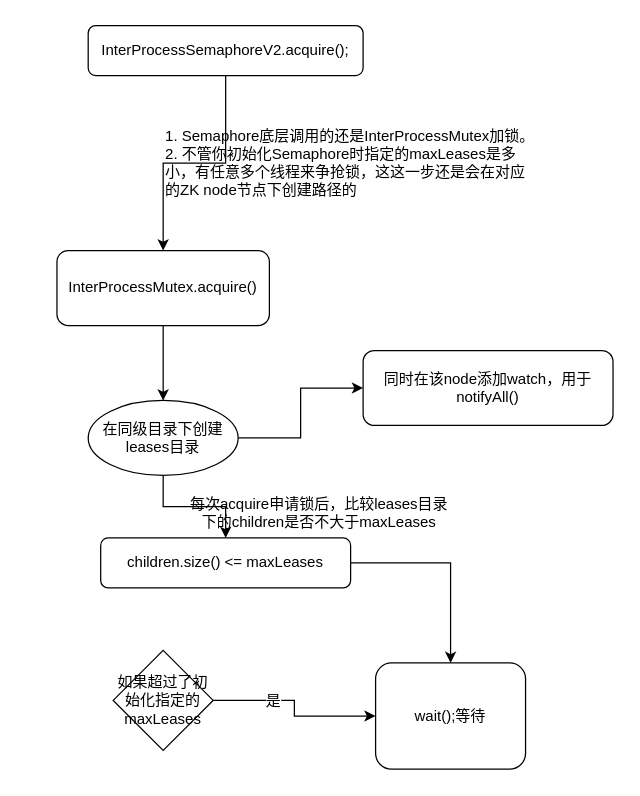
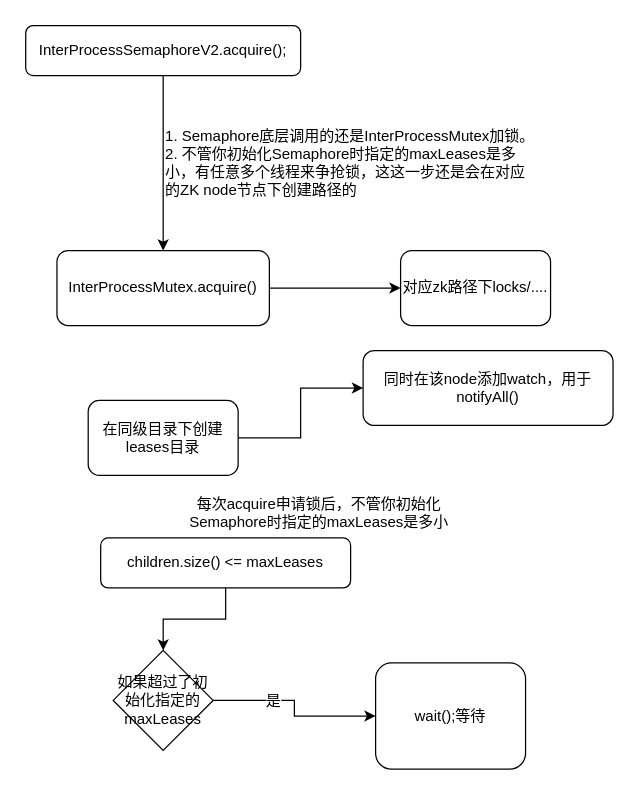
  <mxCell id="0" />
  <mxCell id="1" parent="0" />
  <mxCell id="2" style="edgeStyle=orthogonalEdgeStyle;rounded=0;orthogonalLoop=1;jettySize=auto;html=1;entryX=0.5;entryY=0;entryDx=0;entryDy=0;" edge="1" parent="1" source="3" target="6"><mxGeometry relative="1" as="geometry" /></mxCell>
- <mxCell id="3" value="InterProcessSemaphoreV2&lt;span&gt;.acquire();&lt;/span&gt;" style="rounded=1;whiteSpace=wrap;html=1;align=center;" vertex="1" parent="1"><mxGeometry x="70" y="20" width="220" height="40" as="geometry" /></mxCell>
- <mxCell id="5" style="edgeStyle=orthogonalEdgeStyle;rounded=0;orthogonalLoop=1;jettySize=auto;html=1;entryX=0.5;entryY=0;entryDx=0;entryDy=0;" edge="1" parent="1" source="6" target="11"><mxGeometry relative="1" as="geometry" /></mxCell>
+ <mxCell id="3" value="InterProcessSemaphoreV2&lt;span&gt;.acquire();&lt;/span&gt;" style="rounded=1;whiteSpace=wrap;html=1;align=center;" vertex="1" parent="1"><mxGeometry x="20" y="20" width="220" height="40" as="geometry" /></mxCell>
+ <mxCell id="4" style="edgeStyle=orthogonalEdgeStyle;rounded=0;orthogonalLoop=1;jettySize=auto;html=1;entryX=0;entryY=0.5;entryDx=0;entryDy=0;" edge="1" parent="1" source="6" target="8"><mxGeometry relative="1" as="geometry" /></mxCell>
  <mxCell id="6" value="InterProcessMutex.acquire()" style="rounded=1;whiteSpace=wrap;html=1;align=center;" vertex="1" parent="1"><mxGeometry x="45" y="200" width="170" height="60" as="geometry" /></mxCell>
  <mxCell id="7" value="1. Semaphore底层调用的还是InterProcessMutex加锁。&lt;br&gt;2. 不管你初始化Semaphore时指定的maxLeases是多小，有任意多个线程来争抢锁，这这一步还是会在对应的ZK node节点下创建路径的" style="text;html=1;strokeColor=none;fillColor=none;align=left;verticalAlign=middle;whiteSpace=wrap;rounded=0;" vertex="1" parent="1"><mxGeometry x="130" y="90" width="300" height="80" as="geometry" /></mxCell>
- <mxCell id="9" style="edgeStyle=orthogonalEdgeStyle;rounded=0;orthogonalLoop=1;jettySize=auto;html=1;entryX=0.5;entryY=0;entryDx=0;entryDy=0;" edge="1" parent="1" source="11" target="13"><mxGeometry relative="1" as="geometry" /></mxCell>
+ <mxCell id="8" value="对应zk路径下locks/...." style="rounded=1;whiteSpace=wrap;html=1;align=center;" vertex="1" parent="1"><mxGeometry x="320" y="200" width="120" height="60" as="geometry" /></mxCell>
  <mxCell id="10" style="edgeStyle=orthogonalEdgeStyle;rounded=0;orthogonalLoop=1;jettySize=auto;html=1;" edge="1" parent="1" source="11" target="19"><mxGeometry relative="1" as="geometry" /></mxCell>
- <mxCell id="11" value="在同级目录下创建leases目录" style="ellipse;whiteSpace=wrap;html=1;align=center;" vertex="1" parent="1"><mxGeometry x="70" y="320" width="120" height="60" as="geometry" /></mxCell>
- <mxCell id="12" style="edgeStyle=orthogonalEdgeStyle;rounded=0;orthogonalLoop=1;jettySize=auto;html=1;" edge="1" parent="1" source="13" target="18"><mxGeometry relative="1" as="geometry" /></mxCell>
+ <mxCell id="11" value="在同级目录下创建leases目录" style="rounded=1;whiteSpace=wrap;html=1;align=center;" vertex="1" parent="1"><mxGeometry x="70" y="320" width="120" height="60" as="geometry" /></mxCell>
+ <mxCell id="12" style="edgeStyle=orthogonalEdgeStyle;rounded=0;orthogonalLoop=1;jettySize=auto;html=1;entryX=0.5;entryY=0;entryDx=0;entryDy=0;" edge="1" parent="1" source="13" target="17"><mxGeometry relative="1" as="geometry" /></mxCell>
  <mxCell id="13" value="children.size() &amp;lt;= maxLeases" style="rounded=1;whiteSpace=wrap;html=1;align=center;" vertex="1" parent="1"><mxGeometry x="80" y="430" width="200" height="40" as="geometry" /></mxCell>
- <mxCell id="14" value="每次acquire申请锁后，比较leases目录下的children是否不大于maxLeases" style="text;html=1;strokeColor=none;fillColor=none;align=center;verticalAlign=middle;whiteSpace=wrap;rounded=0;" vertex="1" parent="1"><mxGeometry x="150" y="400" width="210" height="20" as="geometry" /></mxCell>
+ <mxCell id="14" value="每次acquire申请锁后，不管你初始化Semaphore时指定的maxLeases是多小" style="text;html=1;strokeColor=none;fillColor=none;align=center;verticalAlign=middle;whiteSpace=wrap;rounded=0;" vertex="1" parent="1"><mxGeometry x="150" y="400" width="210" height="20" as="geometry" /></mxCell>
  <mxCell id="15" style="edgeStyle=orthogonalEdgeStyle;rounded=0;orthogonalLoop=1;jettySize=auto;html=1;entryX=0;entryY=0.5;entryDx=0;entryDy=0;" edge="1" parent="1" source="17" target="18"><mxGeometry relative="1" as="geometry" /></mxCell>
  <mxCell id="16" value="是" style="text;html=1;resizable=0;points=[];align=center;verticalAlign=middle;labelBackgroundColor=#ffffff;" vertex="1" connectable="0" parent="15"><mxGeometry x="-0.339" relative="1" as="geometry"><mxPoint as="offset" /></mxGeometry></mxCell>
  <mxCell id="17" value="如果超过了初始化指定的maxLeases" style="rhombus;whiteSpace=wrap;html=1;align=center;" vertex="1" parent="1"><mxGeometry x="90" y="520" width="80" height="80" as="geometry" /></mxCell>
  <mxCell id="18" value="wait();等待" style="rounded=1;whiteSpace=wrap;html=1;align=center;" vertex="1" parent="1"><mxGeometry x="300" y="530" width="120" height="85" as="geometry" /></mxCell>
  <mxCell id="19" value="同时在该node添加watch，用于notifyAll()" style="rounded=1;whiteSpace=wrap;html=1;align=center;" vertex="1" parent="1"><mxGeometry x="290" y="280" width="200" height="60" as="geometry" /></mxCell>
